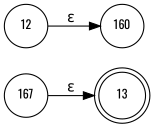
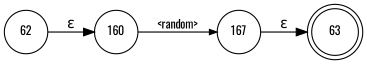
  digraph {
    fontname=Oswald
    rankdir=LR
    node [fixedsize=true fontname=Oswald fontsize=11 shape=circle peripheries=1]
    edge [fontname=Oswald]
-   n1 [label=13 shape=doublecircle width=.6 peripheries=""]
+   n1 [label=63 shape=doublecircle width=.6 peripheries=""]
    n2 [label=160 width=.55]
    n3 [label=167 width=.55]
-   n4 [label=12 width=.55]
+   n4 [label=62 width=.55]
+   n2 -> n3 [arrowhead=normal arrowsize=.7 fontsize=11 label="<random>"]
    n3 -> n1 [label="&epsilon;"]
    n4 -> n2 [label="&epsilon;"]
  }
